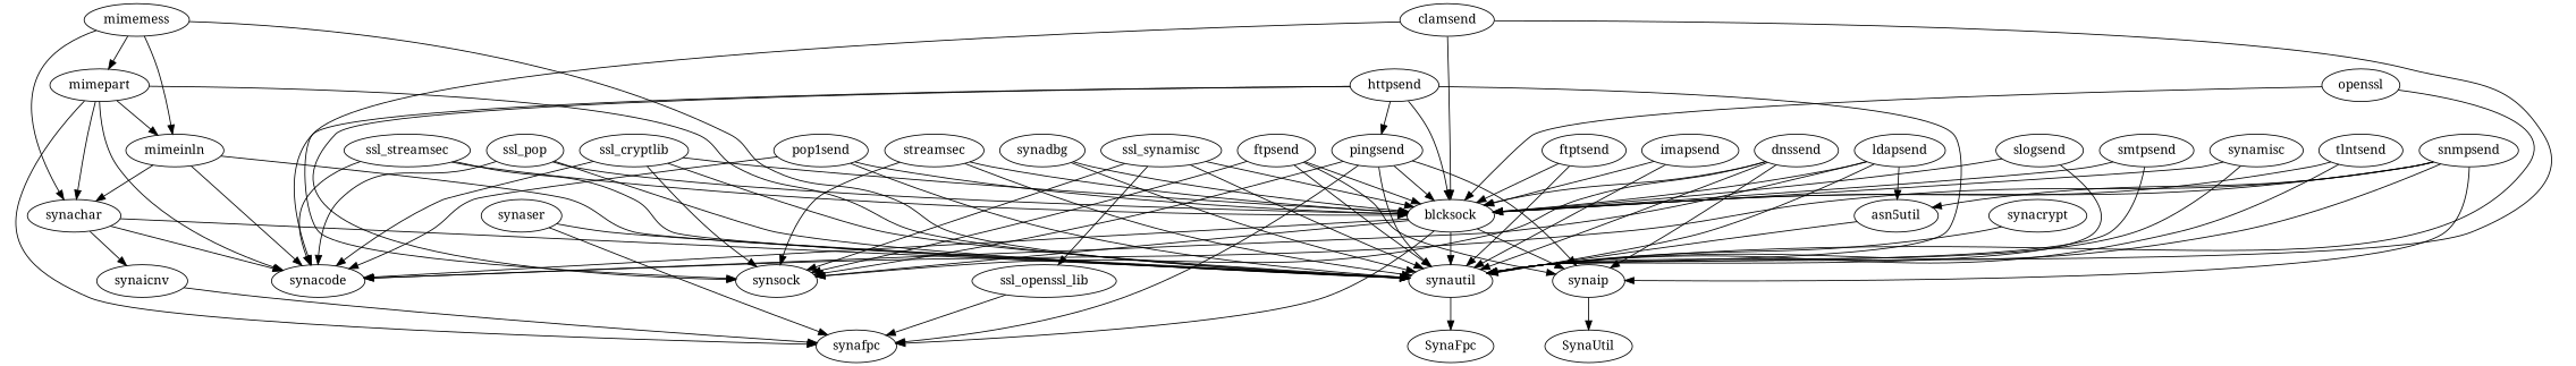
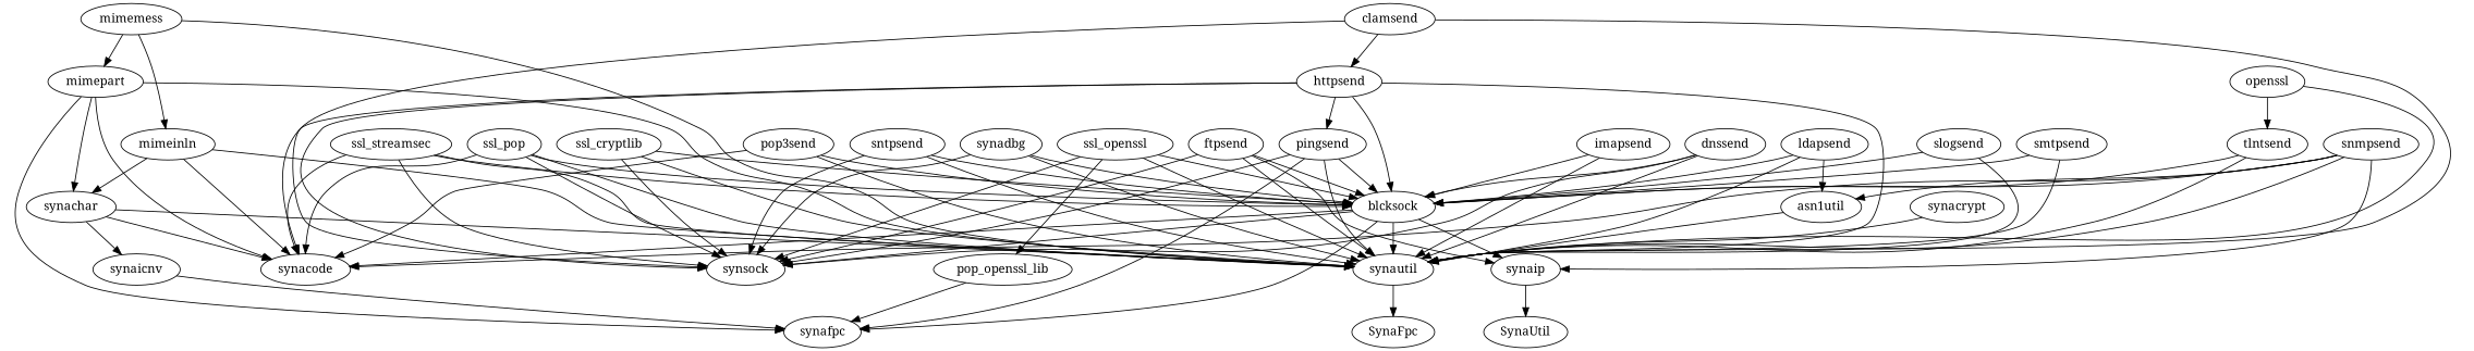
  digraph {
    fontname="Noto Serif"
    node [fontname="Noto Serif"]
    edge [fontname="Noto Serif"]
-   asn1util [label=asn5util]
+   asn1util
    synautil
    SynaFpc
    blcksock
    synafpc
    synsock
    synacode
    synaip
    SynaUtil
    clamsend
    dnssend
    ftpsend
-   ftptsend
    httpsend
    pingsend
    imapsend
    ldapsend
    mimeinln
    synachar
    synaicnv
    mimemess
    mimepart
    n23 [label=openssl]
-   pop3send [label=pop1send]
+   pop3send
    slogsend
    smtpsend
    snmpsend
-   sntpsend [label=streamsec]
+   sntpsend
    ssl_cryptlib
-   ssl_openssl [label=ssl_synamisc]
-   ssl_openssl_lib
+   ssl_openssl
+   ssl_openssl_lib [label=pop_openssl_lib]
    n32 [label=ssl_pop]
    ssl_streamsec
    synacrypt
    synadbg
-   synamisc
-   synaser
    tlntsend
    asn1util -> synautil
    synautil -> SynaFpc
    blcksock -> synautil
    blcksock -> synafpc
    blcksock -> synsock
    blcksock -> synacode
    blcksock -> synaip
    synaip -> SynaUtil
    clamsend -> synautil
-   clamsend -> blcksock
+   clamsend -> httpsend
    clamsend -> synsock
    dnssend -> synautil
    dnssend -> blcksock
    dnssend -> synsock
-   dnssend -> synaip
    ftpsend -> synautil
    ftpsend -> blcksock
    ftpsend -> synsock
    ftpsend -> synaip
-   ftptsend -> synautil
-   ftptsend -> blcksock
    httpsend -> synautil
    httpsend -> blcksock
    httpsend -> synsock
    httpsend -> synacode
    httpsend -> pingsend
    pingsend -> synautil
    pingsend -> blcksock
    pingsend -> synafpc
    pingsend -> synsock
-   pingsend -> synaip
    imapsend -> synautil
    imapsend -> blcksock
    ldapsend -> asn1util
    ldapsend -> synautil
    ldapsend -> blcksock
-   ldapsend -> synacode
    mimeinln -> synautil
    mimeinln -> synacode
    mimeinln -> synachar
    synachar -> synautil
    synachar -> synacode
    synachar -> synaicnv
    synaicnv -> synafpc
    mimemess -> synautil
    mimemess -> mimeinln
-   mimemess -> synachar
    mimemess -> mimepart
    mimepart -> synautil
    mimepart -> synafpc
    mimepart -> synacode
-   mimepart -> mimeinln
    mimepart -> synachar
    n23 -> synautil
-   n23 -> blcksock
+   n23 -> tlntsend
    pop3send -> synautil
    pop3send -> blcksock
    pop3send -> synacode
    slogsend -> synautil
    slogsend -> blcksock
    smtpsend -> synautil
    smtpsend -> blcksock
    snmpsend -> asn1util
    snmpsend -> synautil
    snmpsend -> blcksock
    snmpsend -> synacode
    snmpsend -> synaip
    sntpsend -> synautil
    sntpsend -> blcksock
    sntpsend -> synsock
    ssl_cryptlib -> synautil
    ssl_cryptlib -> blcksock
    ssl_cryptlib -> synsock
-   ssl_cryptlib -> synacode
    ssl_openssl -> synautil
    ssl_openssl -> blcksock
    ssl_openssl -> synsock
    ssl_openssl -> ssl_openssl_lib
    ssl_openssl_lib -> synafpc
    n32 -> synautil
    n32 -> blcksock
+   n32 -> synsock
    n32 -> synacode
    ssl_streamsec -> synautil
    ssl_streamsec -> blcksock
+   ssl_streamsec -> synsock
    ssl_streamsec -> synacode
    synacrypt -> synautil
    synadbg -> synautil
    synadbg -> blcksock
-   synamisc -> synautil
-   synamisc -> blcksock
-   synaser -> synautil
-   synaser -> synafpc
+   synadbg -> synsock
    tlntsend -> synautil
    tlntsend -> blcksock
  }
